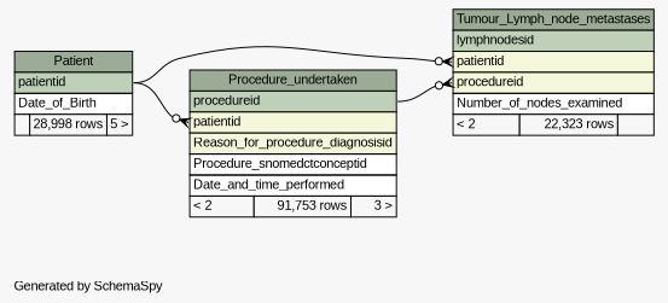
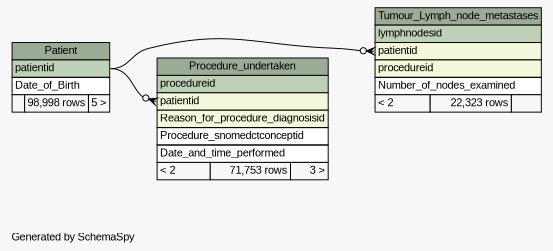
  digraph {
    bgcolor="#f7f7f7"
    fontname="Liberation Sans"
    fontsize=11
    label="\nGenerated by SchemaSpy"
    labeljust=l
    nodesep=0.18
    rankdir=RL
    ranksep=0.46
    node [fontname="Liberation Sans" fontsize=11 shape=plaintext]
    edge [arrowhead=none arrowsize=0.8 arrowtail=crowodot dir=back fontname="Liberation Sans" headport="patientid:e" tailport="patientid:w"]
-   n1 [label=<     <TABLE BORDER="0" CELLBORDER="1" CELLSPACING="0" BGCOLOR="#ffffff">       <TR><TD COLSPAN="3" BGCOLOR="#9bab96" ALIGN="CENTER">Patient</TD></TR>       <TR><TD PORT="patientid" COLSPAN="3" BGCOLOR="#bed1b8" ALIGN="LEFT">patientid</TD></TR>       <TR><TD PORT="Date_of_Birth" COLSPAN="3" ALIGN="LEFT">Date_of_Birth</TD></TR>       <TR><TD ALIGN="LEFT" BGCOLOR="#f7f7f7">  </TD><TD ALIGN="RIGHT" BGCOLOR="#f7f7f7">28,998 rows</TD><TD ALIGN="RIGHT" BGCOLOR="#f7f7f7">5 &gt;</TD></TR>     </TABLE>>]
-   n2 [label=<     <TABLE BORDER="0" CELLBORDER="1" CELLSPACING="0" BGCOLOR="#ffffff">       <TR><TD COLSPAN="3" BGCOLOR="#9bab96" ALIGN="CENTER">Procedure_undertaken</TD></TR>       <TR><TD PORT="procedureid" COLSPAN="3" BGCOLOR="#bed1b8" ALIGN="LEFT">procedureid</TD></TR>       <TR><TD PORT="patientid" COLSPAN="3" BGCOLOR="#f4f7da" ALIGN="LEFT">patientid</TD></TR>       <TR><TD PORT="Reason_for_procedure_diagnosisid" COLSPAN="3" BGCOLOR="#f4f7da" ALIGN="LEFT">Reason_for_procedure_diagnosisid</TD></TR>       <TR><TD PORT="Procedure_snomedctconceptid" COLSPAN="3" ALIGN="LEFT">Procedure_snomedctconceptid</TD></TR>       <TR><TD PORT="Date_and_time_performed" COLSPAN="3" ALIGN="LEFT">Date_and_time_performed</TD></TR>       <TR><TD ALIGN="LEFT" BGCOLOR="#f7f7f7">&lt; 2</TD><TD ALIGN="RIGHT" BGCOLOR="#f7f7f7">91,753 rows</TD><TD ALIGN="RIGHT" BGCOLOR="#f7f7f7">3 &gt;</TD></TR>     </TABLE>>]
+   n1 [label=<     <TABLE BORDER="0" CELLBORDER="1" CELLSPACING="0" BGCOLOR="#ffffff">       <TR><TD COLSPAN="3" BGCOLOR="#9bab96" ALIGN="CENTER">Patient</TD></TR>       <TR><TD PORT="patientid" COLSPAN="3" BGCOLOR="#bed1b8" ALIGN="LEFT">patientid</TD></TR>       <TR><TD PORT="Date_of_Birth" COLSPAN="3" ALIGN="LEFT">Date_of_Birth</TD></TR>       <TR><TD ALIGN="LEFT" BGCOLOR="#f7f7f7">  </TD><TD ALIGN="RIGHT" BGCOLOR="#f7f7f7">98,998 rows</TD><TD ALIGN="RIGHT" BGCOLOR="#f7f7f7">5 &gt;</TD></TR>     </TABLE>>]
+   n2 [label=<     <TABLE BORDER="0" CELLBORDER="1" CELLSPACING="0" BGCOLOR="#ffffff">       <TR><TD COLSPAN="3" BGCOLOR="#9bab96" ALIGN="CENTER">Procedure_undertaken</TD></TR>       <TR><TD PORT="procedureid" COLSPAN="3" BGCOLOR="#bed1b8" ALIGN="LEFT">procedureid</TD></TR>       <TR><TD PORT="patientid" COLSPAN="3" BGCOLOR="#f4f7da" ALIGN="LEFT">patientid</TD></TR>       <TR><TD PORT="Reason_for_procedure_diagnosisid" COLSPAN="3" BGCOLOR="#f4f7da" ALIGN="LEFT">Reason_for_procedure_diagnosisid</TD></TR>       <TR><TD PORT="Procedure_snomedctconceptid" COLSPAN="3" ALIGN="LEFT">Procedure_snomedctconceptid</TD></TR>       <TR><TD PORT="Date_and_time_performed" COLSPAN="3" ALIGN="LEFT">Date_and_time_performed</TD></TR>       <TR><TD ALIGN="LEFT" BGCOLOR="#f7f7f7">&lt; 2</TD><TD ALIGN="RIGHT" BGCOLOR="#f7f7f7">71,753 rows</TD><TD ALIGN="RIGHT" BGCOLOR="#f7f7f7">3 &gt;</TD></TR>     </TABLE>>]
    n3 [label=<     <TABLE BORDER="0" CELLBORDER="1" CELLSPACING="0" BGCOLOR="#ffffff">       <TR><TD COLSPAN="3" BGCOLOR="#9bab96" ALIGN="CENTER">Tumour_Lymph_node_metastases</TD></TR>       <TR><TD PORT="lymphnodesid" COLSPAN="3" BGCOLOR="#bed1b8" ALIGN="LEFT">lymphnodesid</TD></TR>       <TR><TD PORT="patientid" COLSPAN="3" BGCOLOR="#f4f7da" ALIGN="LEFT">patientid</TD></TR>       <TR><TD PORT="procedureid" COLSPAN="3" BGCOLOR="#f4f7da" ALIGN="LEFT">procedureid</TD></TR>       <TR><TD PORT="Number_of_nodes_examined" COLSPAN="3" ALIGN="LEFT">Number_of_nodes_examined</TD></TR>       <TR><TD ALIGN="LEFT" BGCOLOR="#f7f7f7">&lt; 2</TD><TD ALIGN="RIGHT" BGCOLOR="#f7f7f7">22,323 rows</TD><TD ALIGN="RIGHT" BGCOLOR="#f7f7f7">  </TD></TR>     </TABLE>>]
    n2 -> n1
    n3 -> n1
-   n3 -> n2 [headport="procedureid:e" tailport="procedureid:w"]
  }
